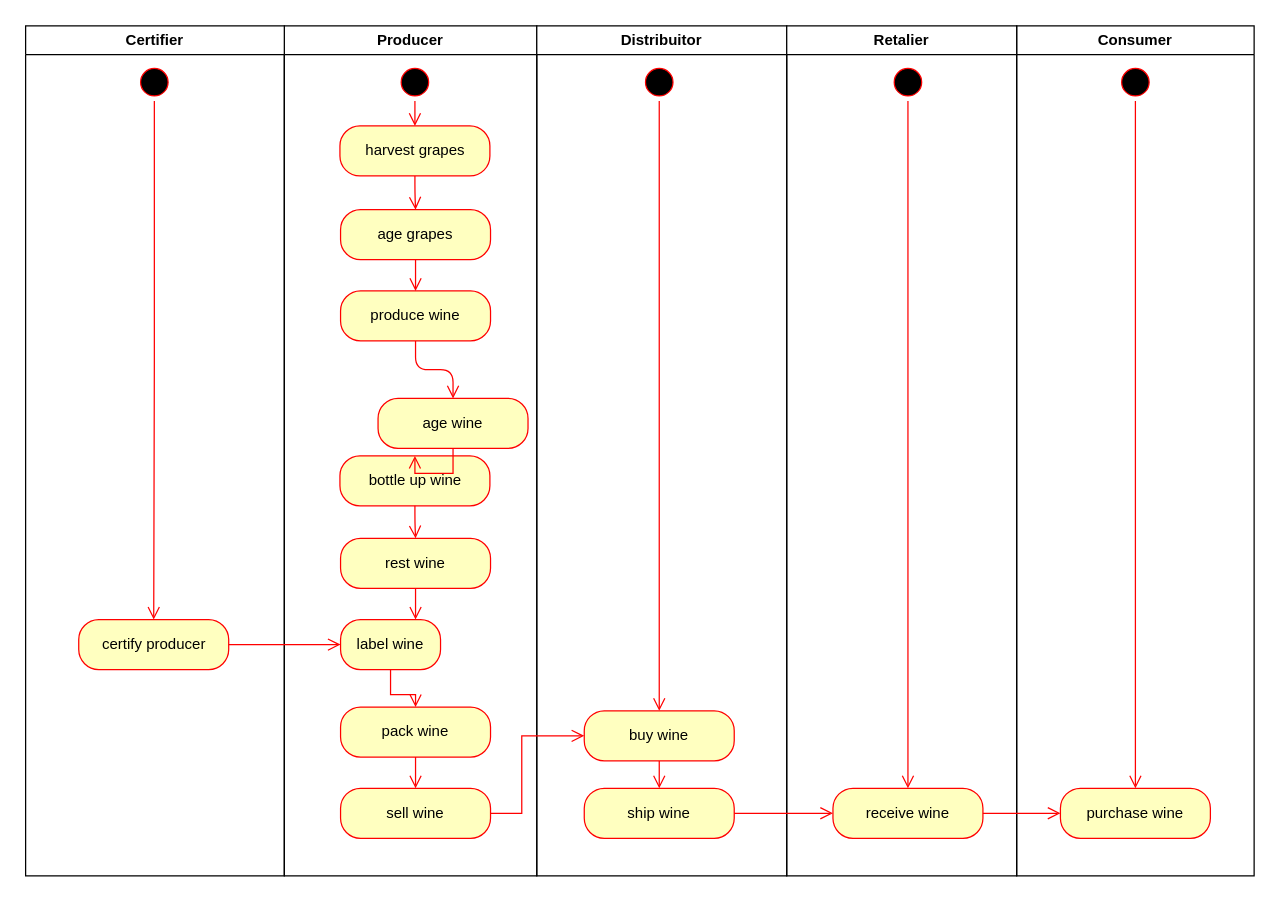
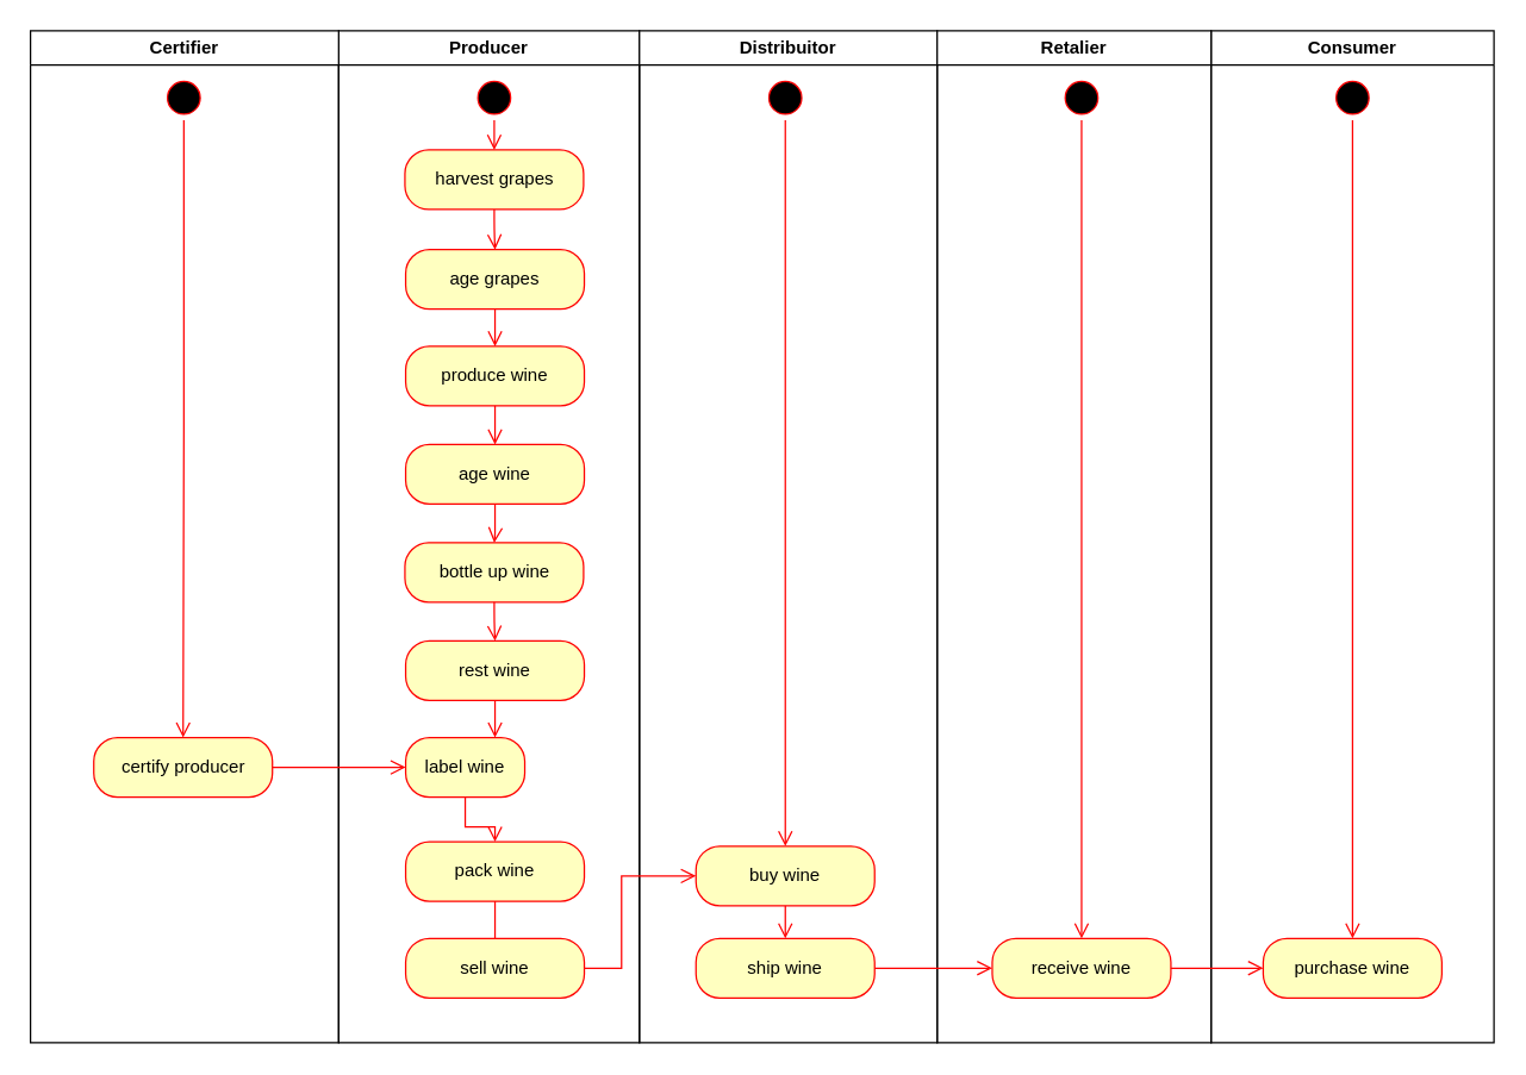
  <mxCell id="0" />
  <mxCell id="1" parent="0" />
  <mxCell id="2" value="Producer" style="swimlane;whiteSpace=wrap" parent="1" vertex="1"><mxGeometry x="227" y="20" width="202" height="680" as="geometry" /></mxCell>
  <mxCell id="3" value="" style="ellipse;html=1;shape=startState;fillColor=#000000;strokeColor=#ff0000;" parent="2" vertex="1"><mxGeometry x="89.5" y="30" width="30" height="30" as="geometry" /></mxCell>
  <mxCell id="4" value="" style="edgeStyle=orthogonalEdgeStyle;html=1;verticalAlign=bottom;endArrow=open;endSize=8;strokeColor=#ff0000;entryX=0.5;entryY=0;entryDx=0;entryDy=0;" parent="2" source="3" target="6" edge="1"><mxGeometry relative="1" as="geometry"><mxPoint x="103" y="90" as="targetPoint" /></mxGeometry></mxCell>
  <mxCell id="5" value="produce wine" style="rounded=1;whiteSpace=wrap;html=1;arcSize=40;fontColor=#000000;fillColor=#ffffc0;strokeColor=#ff0000;" parent="2" vertex="1"><mxGeometry x="45" y="212" width="120" height="40" as="geometry" /></mxCell>
  <mxCell id="6" value="harvest grapes" style="rounded=1;whiteSpace=wrap;html=1;arcSize=40;fontColor=#000000;fillColor=#ffffc0;strokeColor=#ff0000;" parent="2" vertex="1"><mxGeometry x="44.5" y="80" width="120" height="40" as="geometry" /></mxCell>
  <mxCell id="7" value="bottle up wine" style="rounded=1;whiteSpace=wrap;html=1;arcSize=40;fontColor=#000000;fillColor=#ffffc0;strokeColor=#ff0000;" parent="2" vertex="1"><mxGeometry x="44.5" y="344" width="120" height="40" as="geometry" /></mxCell>
  <mxCell id="8" value="" style="edgeStyle=orthogonalEdgeStyle;html=1;verticalAlign=bottom;endArrow=open;endSize=8;strokeColor=#ff0000;entryX=0.5;entryY=0;entryDx=0;entryDy=0;" parent="2" source="5" target="17" edge="1"><mxGeometry relative="1" as="geometry"><mxPoint x="79" y="310" as="targetPoint" /><Array as="points" /></mxGeometry></mxCell>
  <mxCell id="9" value="" style="edgeStyle=orthogonalEdgeStyle;html=1;verticalAlign=bottom;endArrow=open;endSize=8;strokeColor=#ff0000;" parent="2" source="6" target="11" edge="1"><mxGeometry relative="1" as="geometry"><mxPoint x="102.5" y="166" as="targetPoint" /><Array as="points" /></mxGeometry></mxCell>
  <mxCell id="10" style="edgeStyle=orthogonalEdgeStyle;rounded=0;orthogonalLoop=1;jettySize=auto;html=1;entryX=0.5;entryY=0;entryDx=0;entryDy=0;endArrow=open;endFill=0;fillColor=#f8cecc;strokeColor=#FF0000;strokeWidth=1;endSize=8;" parent="2" source="11" target="5" edge="1"><mxGeometry relative="1" as="geometry" /></mxCell>
  <mxCell id="11" value="age grapes" style="rounded=1;whiteSpace=wrap;html=1;arcSize=40;fontColor=#000000;fillColor=#ffffc0;strokeColor=#ff0000;" parent="2" vertex="1"><mxGeometry x="45" y="147" width="120" height="40" as="geometry" /></mxCell>
  <mxCell id="12" style="edgeStyle=orthogonalEdgeStyle;rounded=0;orthogonalLoop=1;jettySize=auto;html=1;endArrow=open;endFill=0;endSize=8;strokeColor=#FF0000;strokeWidth=1;" parent="2" source="13" target="15" edge="1"><mxGeometry relative="1" as="geometry"><mxPoint x="108" y="412" as="sourcePoint" /><Array as="points"><mxPoint x="112" y="440" /><mxPoint x="112" y="440" /></Array></mxGeometry></mxCell>
  <mxCell id="13" value="rest wine" style="rounded=1;whiteSpace=wrap;html=1;arcSize=40;fontColor=#000000;fillColor=#ffffc0;strokeColor=#ff0000;" parent="2" vertex="1"><mxGeometry x="45" y="410" width="120" height="40" as="geometry" /></mxCell>
  <mxCell id="14" value="" style="edgeStyle=orthogonalEdgeStyle;html=1;verticalAlign=bottom;endArrow=open;endSize=8;strokeColor=#ff0000;exitX=0.5;exitY=1;exitDx=0;exitDy=0;" parent="2" source="7" target="13" edge="1"><mxGeometry relative="1" as="geometry"><mxPoint x="105" y="372" as="targetPoint" /><mxPoint x="105" y="444.5" as="sourcePoint" /><Array as="points" /></mxGeometry></mxCell>
  <mxCell id="15" value="label wine" style="rounded=1;whiteSpace=wrap;html=1;arcSize=40;fontColor=#000000;fillColor=#ffffc0;strokeColor=#ff0000;" parent="2" vertex="1"><mxGeometry x="45" y="475" width="80" height="40" as="geometry" /></mxCell>
  <mxCell id="16" value="sell wine" style="rounded=1;whiteSpace=wrap;html=1;arcSize=40;fontColor=#000000;fillColor=#ffffc0;strokeColor=#ff0000;" parent="2" vertex="1"><mxGeometry x="45" y="610" width="120" height="40" as="geometry" /></mxCell>
- <mxCell id="17" value="age wine" style="rounded=1;whiteSpace=wrap;html=1;arcSize=40;fontColor=#000000;fillColor=#ffffc0;strokeColor=#ff0000;" parent="2" vertex="1"><mxGeometry x="75" y="298" width="120" height="40" as="geometry" /></mxCell>
+ <mxCell id="17" value="age wine" style="rounded=1;whiteSpace=wrap;html=1;arcSize=40;fontColor=#000000;fillColor=#ffffc0;strokeColor=#ff0000;" parent="2" vertex="1"><mxGeometry x="45" y="278" width="120" height="40" as="geometry" /></mxCell>
  <mxCell id="18" style="edgeStyle=orthogonalEdgeStyle;rounded=0;orthogonalLoop=1;jettySize=auto;html=1;entryX=0.5;entryY=0;entryDx=0;entryDy=0;endArrow=open;endFill=0;fillColor=#f8cecc;strokeColor=#FF0000;strokeWidth=1;endSize=8;" parent="2" source="17" target="7" edge="1"><mxGeometry relative="1" as="geometry"><mxPoint x="115" y="190" as="sourcePoint" /><mxPoint x="115" y="210" as="targetPoint" /></mxGeometry></mxCell>
  <mxCell id="19" value="pack wine" style="rounded=1;whiteSpace=wrap;html=1;arcSize=40;fontColor=#000000;fillColor=#ffffc0;strokeColor=#ff0000;" vertex="1" parent="2"><mxGeometry x="45" y="545" width="120" height="40" as="geometry" /></mxCell>
  <mxCell id="20" style="edgeStyle=orthogonalEdgeStyle;rounded=0;orthogonalLoop=1;jettySize=auto;html=1;endArrow=open;endFill=0;endSize=8;strokeColor=#FF0000;strokeWidth=1;" parent="2" source="15" target="19" edge="1"><mxGeometry relative="1" as="geometry"><mxPoint x="104" y="462" as="sourcePoint" /><mxPoint x="103" y="496" as="targetPoint" /><Array as="points" /></mxGeometry></mxCell>
- <mxCell id="21" style="edgeStyle=orthogonalEdgeStyle;rounded=0;orthogonalLoop=1;jettySize=auto;html=1;endArrow=open;endFill=0;endSize=8;strokeColor=#FF0000;strokeWidth=1;" edge="1" parent="2" source="19" target="16"><mxGeometry relative="1" as="geometry"><mxPoint x="103.5" y="588" as="sourcePoint" /><mxPoint x="103.5" y="618" as="targetPoint" /><Array as="points" /></mxGeometry></mxCell>
+ <mxCell id="21" style="edgeStyle=orthogonalEdgeStyle;rounded=0;orthogonalLoop=1;jettySize=auto;html=1;endArrow=none;endFill=0;endSize=8;strokeColor=#FF0000;strokeWidth=1;" edge="1" parent="2" source="19" target="16"><mxGeometry relative="1" as="geometry"><mxPoint x="103.5" y="588" as="sourcePoint" /><mxPoint x="103.5" y="618" as="targetPoint" /><Array as="points" /></mxGeometry></mxCell>
  <mxCell id="22" value="Distribuitor" style="swimlane;whiteSpace=wrap" parent="1" vertex="1"><mxGeometry x="429" y="20" width="200" height="680" as="geometry" /></mxCell>
  <mxCell id="23" value="ship wine" style="rounded=1;whiteSpace=wrap;html=1;arcSize=40;fontColor=#000000;fillColor=#ffffc0;strokeColor=#ff0000;" parent="22" vertex="1"><mxGeometry x="38" y="610" width="120" height="40" as="geometry" /></mxCell>
  <mxCell id="24" style="edgeStyle=orthogonalEdgeStyle;rounded=0;orthogonalLoop=1;jettySize=auto;html=1;endArrow=open;endFill=0;endSize=8;strokeColor=#FF0000;strokeWidth=1;" parent="22" source="25" target="27" edge="1"><mxGeometry relative="1" as="geometry"><mxPoint x="98" y="190" as="targetPoint" /></mxGeometry></mxCell>
  <mxCell id="25" value="" style="ellipse;html=1;shape=startState;fillColor=#000000;strokeColor=#ff0000;" parent="22" vertex="1"><mxGeometry x="83" y="30" width="30" height="30" as="geometry" /></mxCell>
  <mxCell id="26" style="edgeStyle=orthogonalEdgeStyle;rounded=0;orthogonalLoop=1;jettySize=auto;html=1;endArrow=open;endFill=0;endSize=8;strokeColor=#FF0000;strokeWidth=1;" parent="22" source="27" target="23" edge="1"><mxGeometry relative="1" as="geometry"><mxPoint x="98" y="528" as="targetPoint" /></mxGeometry></mxCell>
  <mxCell id="27" value="buy wine" style="rounded=1;whiteSpace=wrap;html=1;arcSize=40;fontColor=#000000;fillColor=#ffffc0;strokeColor=#ff0000;" parent="22" vertex="1"><mxGeometry x="38" y="548" width="120" height="40" as="geometry" /></mxCell>
  <mxCell id="28" value="Consumer" style="swimlane;whiteSpace=wrap" parent="1" vertex="1"><mxGeometry x="813" y="20" width="190" height="680" as="geometry" /></mxCell>
  <mxCell id="29" value="purchase wine" style="rounded=1;whiteSpace=wrap;html=1;arcSize=40;fontColor=#000000;fillColor=#ffffc0;strokeColor=#ff0000;" parent="28" vertex="1"><mxGeometry x="35" y="610" width="120" height="40" as="geometry" /></mxCell>
  <mxCell id="30" style="edgeStyle=orthogonalEdgeStyle;rounded=1;orthogonalLoop=1;jettySize=auto;html=1;endArrow=open;endFill=0;endSize=8;strokeColor=#FF0000;strokeWidth=1;" parent="28" source="31" target="29" edge="1"><mxGeometry relative="1" as="geometry" /></mxCell>
  <mxCell id="31" value="" style="ellipse;html=1;shape=startState;fillColor=#000000;strokeColor=#ff0000;" parent="28" vertex="1"><mxGeometry x="80" y="30" width="30" height="30" as="geometry" /></mxCell>
  <mxCell id="32" value="Certifier" style="swimlane;whiteSpace=wrap" parent="1" vertex="1"><mxGeometry x="20" y="20" width="207" height="680" as="geometry" /></mxCell>
  <mxCell id="33" value="certify producer" style="rounded=1;whiteSpace=wrap;html=1;arcSize=40;fontColor=#000000;fillColor=#ffffc0;strokeColor=#ff0000;" parent="32" vertex="1"><mxGeometry x="42.5" y="475" width="120" height="40" as="geometry" /></mxCell>
  <mxCell id="34" style="edgeStyle=orthogonalEdgeStyle;rounded=0;orthogonalLoop=1;jettySize=auto;html=1;endArrow=open;endFill=0;endSize=8;strokeColor=#FF0000;strokeWidth=1;entryX=0.5;entryY=0;entryDx=0;entryDy=0;" parent="32" source="35" target="33" edge="1"><mxGeometry relative="1" as="geometry"><mxPoint x="103" y="250" as="targetPoint" /></mxGeometry></mxCell>
  <mxCell id="35" value="" style="ellipse;html=1;shape=startState;fillColor=#000000;strokeColor=#ff0000;" parent="32" vertex="1"><mxGeometry x="88" y="30" width="30" height="30" as="geometry" /></mxCell>
  <mxCell id="36" value="Retalier" style="swimlane;whiteSpace=wrap" parent="1" vertex="1"><mxGeometry x="629" y="20" width="184" height="680" as="geometry" /></mxCell>
  <mxCell id="37" value="receive wine" style="rounded=1;whiteSpace=wrap;html=1;arcSize=40;fontColor=#000000;fillColor=#ffffc0;strokeColor=#ff0000;" parent="36" vertex="1"><mxGeometry x="37" y="610" width="120" height="40" as="geometry" /></mxCell>
  <mxCell id="38" style="edgeStyle=orthogonalEdgeStyle;rounded=0;orthogonalLoop=1;jettySize=auto;html=1;endArrow=open;endFill=0;endSize=8;strokeColor=#FF0000;strokeWidth=1;entryX=0.5;entryY=0;entryDx=0;entryDy=0;" parent="36" source="39" target="37" edge="1"><mxGeometry relative="1" as="geometry"><mxPoint x="97" y="190" as="targetPoint" /></mxGeometry></mxCell>
  <mxCell id="39" value="" style="ellipse;html=1;shape=startState;fillColor=#000000;strokeColor=#ff0000;" parent="36" vertex="1"><mxGeometry x="82" y="30" width="30" height="30" as="geometry" /></mxCell>
  <mxCell id="40" value="" style="edgeStyle=orthogonalEdgeStyle;html=1;verticalAlign=bottom;endArrow=open;endSize=8;strokeColor=#ff0000;" parent="1" source="37" target="29" edge="1"><mxGeometry relative="1" as="geometry"><mxPoint x="847.5" y="489" as="targetPoint" /><mxPoint x="775" y="489" as="sourcePoint" /><Array as="points" /></mxGeometry></mxCell>
  <mxCell id="41" style="edgeStyle=orthogonalEdgeStyle;rounded=0;orthogonalLoop=1;jettySize=auto;html=1;entryX=0;entryY=0.5;entryDx=0;entryDy=0;endArrow=open;endFill=0;endSize=8;strokeColor=#FF0000;strokeWidth=1;" parent="1" source="33" target="15" edge="1"><mxGeometry relative="1" as="geometry" /></mxCell>
  <mxCell id="42" style="edgeStyle=orthogonalEdgeStyle;rounded=0;orthogonalLoop=1;jettySize=auto;html=1;endArrow=open;endFill=0;endSize=8;strokeColor=#FF0000;strokeWidth=1;entryX=0;entryY=0.5;entryDx=0;entryDy=0;exitX=1;exitY=0.5;exitDx=0;exitDy=0;" parent="1" source="23" target="37" edge="1"><mxGeometry relative="1" as="geometry"><mxPoint x="597" y="588" as="sourcePoint" /></mxGeometry></mxCell>
  <mxCell id="43" style="edgeStyle=orthogonalEdgeStyle;rounded=0;orthogonalLoop=1;jettySize=auto;html=1;endArrow=open;endFill=0;endSize=8;strokeColor=#FF0000;strokeWidth=1;entryX=0;entryY=0.5;entryDx=0;entryDy=0;" parent="1" source="16" target="27" edge="1"><mxGeometry relative="1" as="geometry"><mxPoint x="330" y="630" as="targetPoint" /><Array as="points"><mxPoint x="417" y="650" /><mxPoint x="417" y="588" /></Array></mxGeometry></mxCell>
